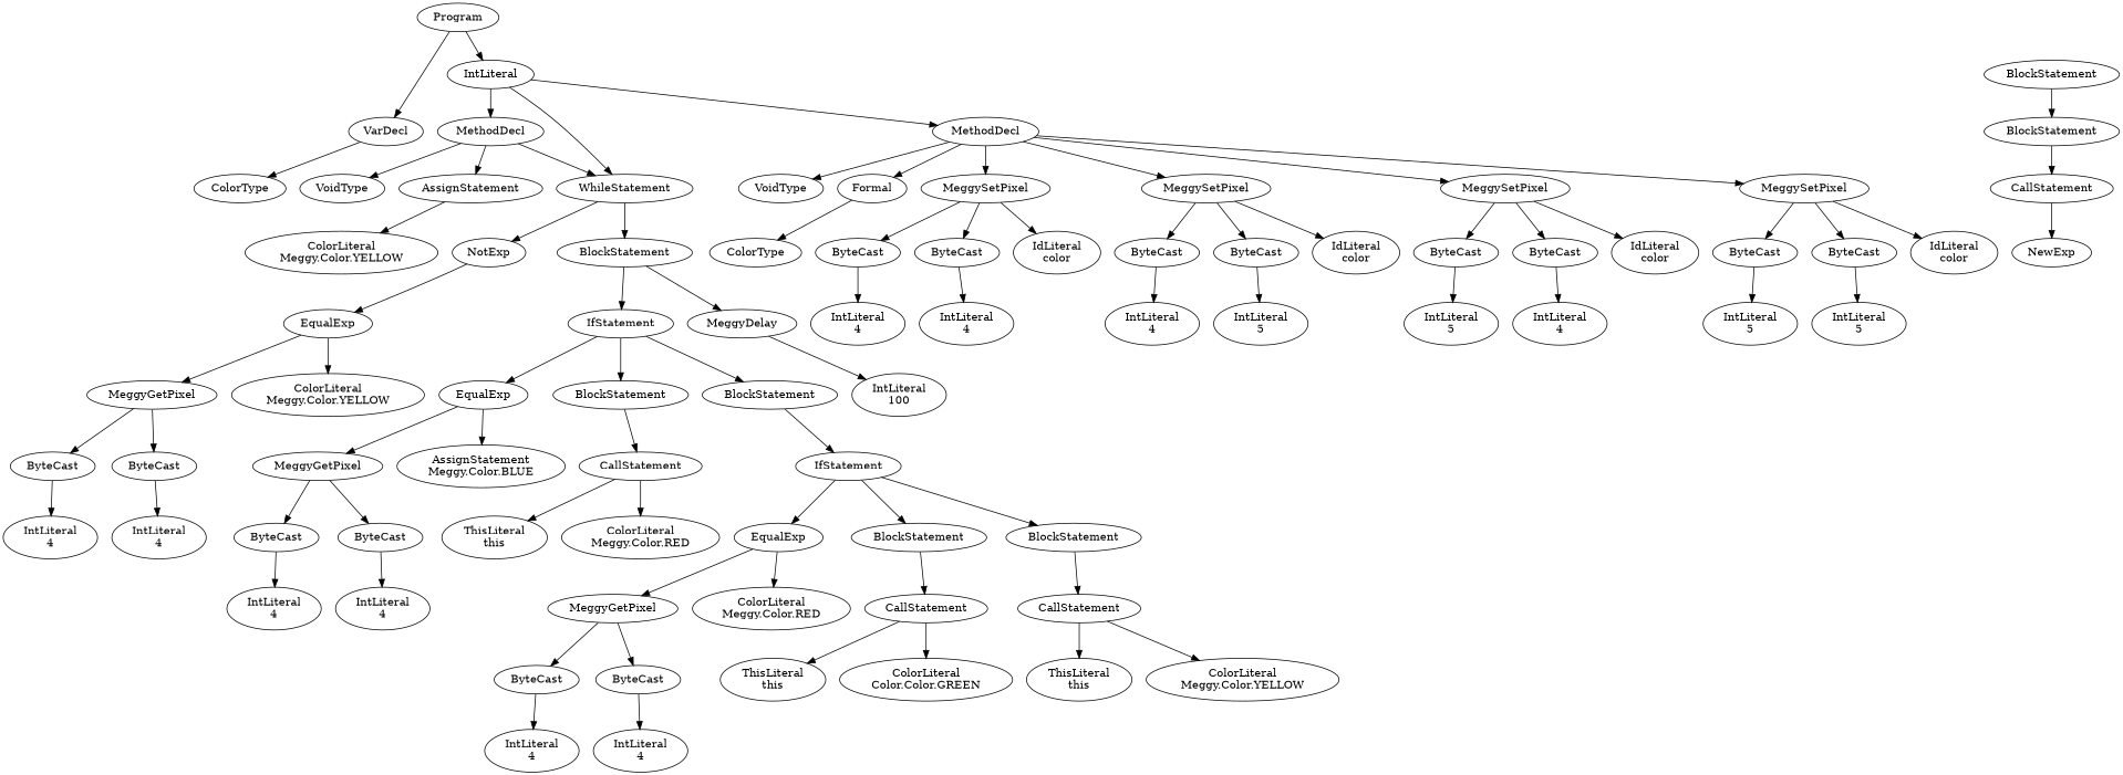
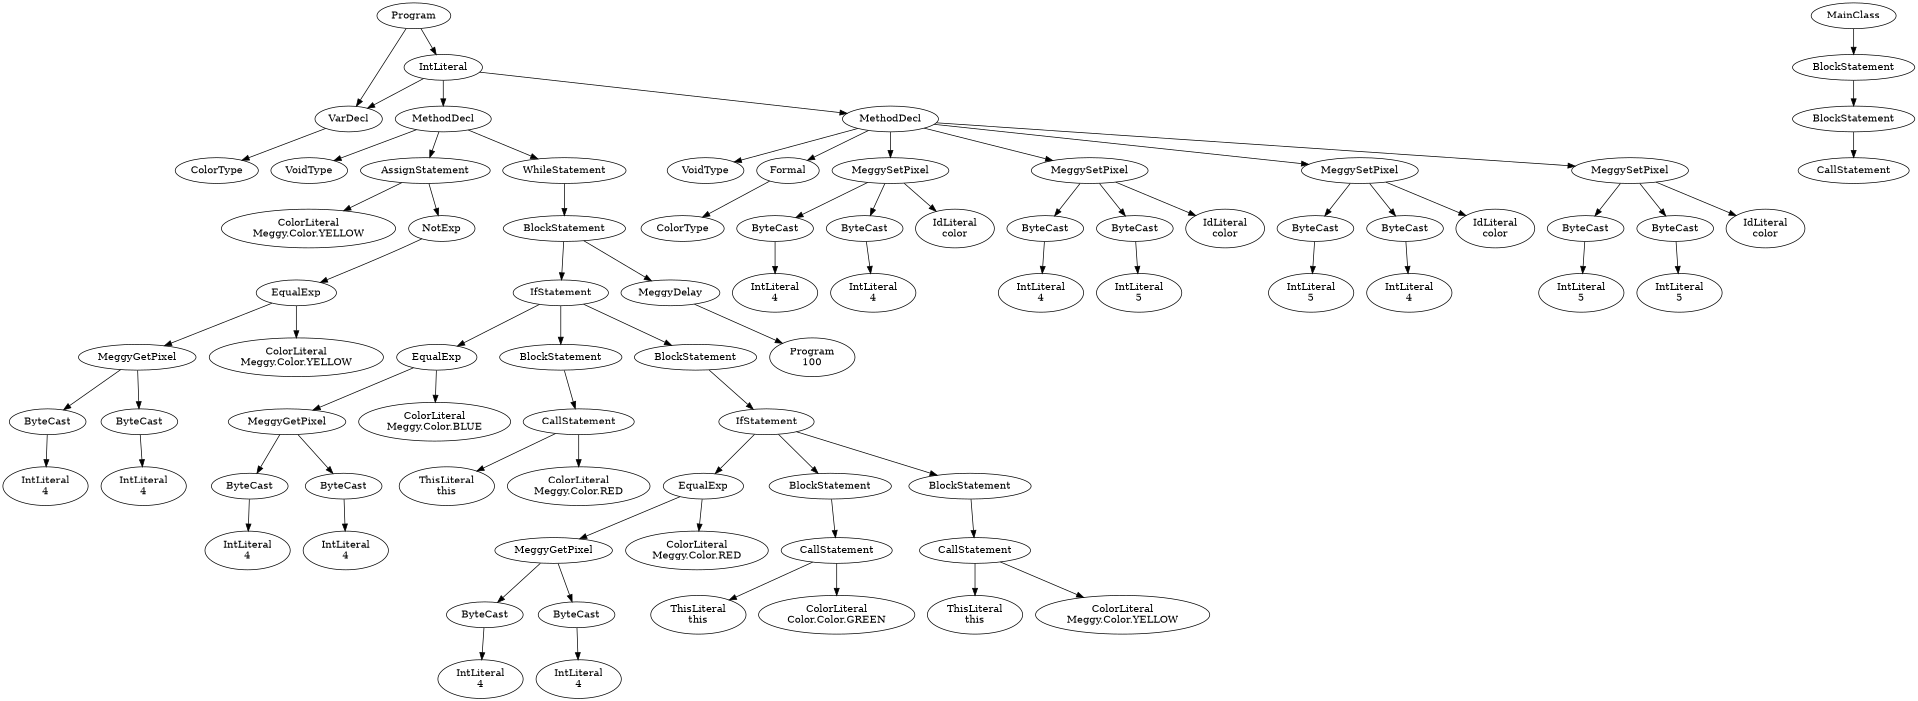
  digraph {
    n1 [label=Program]
    n2 [label=IntLiteral]
    n3 [label=VarDecl]
+   n4 [label=MainClass]
    n5 [label=BlockStatement]
    n6 [label=MethodDecl]
    n7 [label=MethodDecl]
    n8 [label=BlockStatement]
    n9 [label=CallStatement]
-   n10 [label=NewExp]
    n11 [label=ColorType]
    n12 [label=VoidType]
    n13 [label=AssignStatement]
    n14 [label=WhileStatement]
    n15 [label=VoidType]
    n16 [label=Formal]
    n17 [label=MeggySetPixel]
    n18 [label=MeggySetPixel]
    n19 [label=MeggySetPixel]
    n20 [label=MeggySetPixel]
    n21 [label="ColorLiteral\nMeggy.Color.YELLOW"]
    n22 [label=NotExp]
    n23 [label=BlockStatement]
    n24 [label=EqualExp]
    n25 [label=IfStatement]
    n26 [label=MeggyDelay]
    n27 [label=MeggyGetPixel]
    n28 [label="ColorLiteral\nMeggy.Color.YELLOW"]
    n29 [label=ByteCast]
    n30 [label=ByteCast]
    n31 [label="IntLiteral\n4"]
    n32 [label="IntLiteral\n4"]
    n33 [label=EqualExp]
    n34 [label=BlockStatement]
    n35 [label=BlockStatement]
-   n36 [label="IntLiteral\n100"]
+   n36 [label="Program\n100"]
    n37 [label=MeggyGetPixel]
-   n38 [label="AssignStatement\nMeggy.Color.BLUE"]
+   n38 [label="ColorLiteral\nMeggy.Color.BLUE"]
    n39 [label=CallStatement]
    n40 [label=IfStatement]
    n41 [label=ByteCast]
    n42 [label=ByteCast]
    n43 [label="IntLiteral\n4"]
    n44 [label="IntLiteral\n4"]
    n45 [label="ThisLiteral\nthis"]
    n46 [label="ColorLiteral\nMeggy.Color.RED"]
    n47 [label=EqualExp]
    n48 [label=BlockStatement]
    n49 [label=BlockStatement]
    n50 [label=MeggyGetPixel]
    n51 [label="ColorLiteral\nMeggy.Color.RED"]
    n52 [label=CallStatement]
    n53 [label=CallStatement]
    n54 [label=ByteCast]
    n55 [label=ByteCast]
    n56 [label="IntLiteral\n4"]
    n57 [label="IntLiteral\n4"]
    n58 [label="ThisLiteral\nthis"]
    n59 [label="ColorLiteral\nColor.Color.GREEN"]
    n60 [label="ThisLiteral\nthis"]
    n61 [label="ColorLiteral\nMeggy.Color.YELLOW"]
    n62 [label=ColorType]
    n63 [label=ByteCast]
    n64 [label=ByteCast]
    n65 [label="IdLiteral\ncolor"]
    n66 [label=ByteCast]
    n67 [label=ByteCast]
    n68 [label="IdLiteral\ncolor"]
    n69 [label=ByteCast]
    n70 [label=ByteCast]
    n71 [label="IdLiteral\ncolor"]
    n72 [label=ByteCast]
    n73 [label=ByteCast]
    n74 [label="IdLiteral\ncolor"]
    n75 [label="IntLiteral\n4"]
    n76 [label="IntLiteral\n4"]
    n77 [label="IntLiteral\n4"]
    n78 [label="IntLiteral\n5"]
    n79 [label="IntLiteral\n5"]
    n80 [label="IntLiteral\n4"]
    n81 [label="IntLiteral\n5"]
    n82 [label="IntLiteral\n5"]
    n1 -> n2
    n1 -> n3
-   n2 -> n14
+   n2 -> n3
    n2 -> n6
    n2 -> n7
    n3 -> n11
+   n4 -> n5
    n5 -> n8
    n6 -> n12
    n6 -> n13
    n6 -> n14
    n7 -> n15
    n7 -> n16
    n7 -> n17
    n7 -> n18
    n7 -> n19
    n7 -> n20
    n8 -> n9
-   n9 -> n10
    n13 -> n21
-   n14 -> n22
+   n13 -> n22
    n14 -> n23
    n16 -> n62
    n17 -> n63
    n17 -> n64
    n17 -> n65
    n18 -> n66
    n18 -> n67
    n18 -> n68
    n19 -> n69
    n19 -> n70
    n19 -> n71
    n20 -> n72
    n20 -> n73
    n20 -> n74
    n22 -> n24
    n23 -> n25
    n23 -> n26
    n24 -> n27
    n24 -> n28
    n25 -> n33
    n25 -> n34
    n25 -> n35
    n26 -> n36
    n27 -> n29
    n27 -> n30
    n29 -> n31
    n30 -> n32
    n33 -> n37
    n33 -> n38
    n34 -> n39
    n35 -> n40
    n37 -> n41
    n37 -> n42
    n39 -> n45
    n39 -> n46
    n40 -> n47
    n40 -> n48
    n40 -> n49
    n41 -> n43
    n42 -> n44
    n47 -> n50
    n47 -> n51
    n48 -> n52
    n49 -> n53
    n50 -> n54
    n50 -> n55
    n52 -> n58
    n52 -> n59
    n53 -> n60
    n53 -> n61
    n54 -> n56
    n55 -> n57
    n63 -> n75
    n64 -> n76
    n66 -> n77
    n67 -> n78
    n69 -> n79
    n70 -> n80
    n72 -> n81
    n73 -> n82
  }
